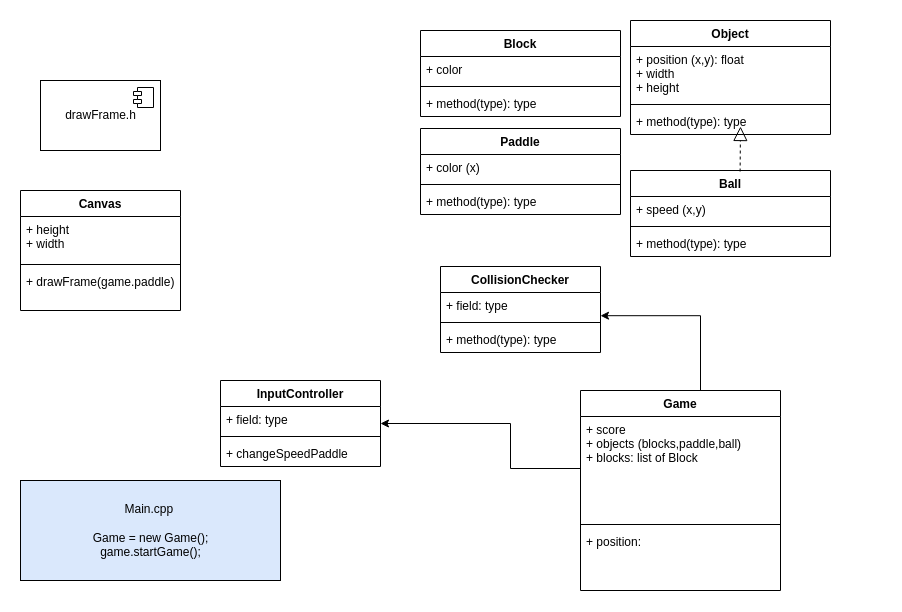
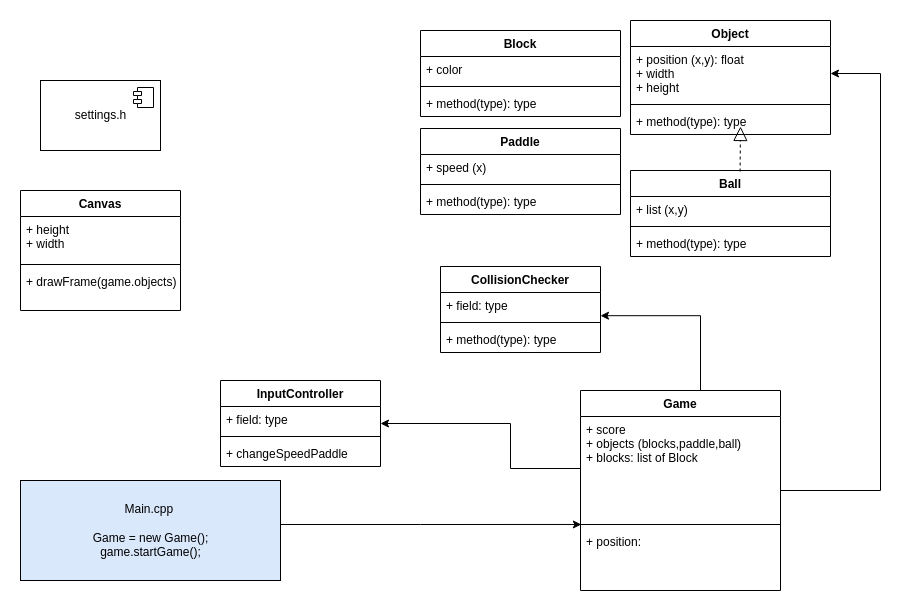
  <mxCell id="0" />
  <mxCell id="1" parent="0" />
  <mxCell id="2" value="Object" style="swimlane;fontStyle=1;align=center;verticalAlign=top;childLayout=stackLayout;horizontal=1;startSize=26;horizontalStack=0;resizeParent=1;resizeParentMax=0;resizeLast=0;collapsible=1;marginBottom=0;" vertex="1" parent="1"><mxGeometry x="630" y="20" width="200" height="114" as="geometry" /></mxCell>
  <mxCell id="3" value="+ position (x,y): float&#10;+ width &#10;+ height " style="text;strokeColor=none;fillColor=none;align=left;verticalAlign=top;spacingLeft=4;spacingRight=4;overflow=hidden;rotatable=0;points=[[0,0.5],[1,0.5]];portConstraint=eastwest;" vertex="1" parent="2"><mxGeometry y="26" width="200" height="54" as="geometry" /></mxCell>
  <mxCell id="4" value="" style="line;strokeWidth=1;fillColor=none;align=left;verticalAlign=middle;spacingTop=-1;spacingLeft=3;spacingRight=3;rotatable=0;labelPosition=right;points=[];portConstraint=eastwest;" vertex="1" parent="2"><mxGeometry y="80" width="200" height="8" as="geometry" /></mxCell>
  <mxCell id="5" value="+ method(type): type" style="text;strokeColor=none;fillColor=none;align=left;verticalAlign=top;spacingLeft=4;spacingRight=4;overflow=hidden;rotatable=0;points=[[0,0.5],[1,0.5]];portConstraint=eastwest;" vertex="1" parent="2"><mxGeometry y="88" width="200" height="26" as="geometry" /></mxCell>
  <mxCell id="6" value="Canvas" style="swimlane;fontStyle=1;align=center;verticalAlign=top;childLayout=stackLayout;horizontal=1;startSize=26;horizontalStack=0;resizeParent=1;resizeParentMax=0;resizeLast=0;collapsible=1;marginBottom=0;" vertex="1" parent="1"><mxGeometry x="20" y="190" width="160" height="120" as="geometry" /></mxCell>
  <mxCell id="7" value="+ height&#10;+ width &#10;" style="text;strokeColor=none;fillColor=none;align=left;verticalAlign=top;spacingLeft=4;spacingRight=4;overflow=hidden;rotatable=0;points=[[0,0.5],[1,0.5]];portConstraint=eastwest;" vertex="1" parent="6"><mxGeometry y="26" width="160" height="44" as="geometry" /></mxCell>
  <mxCell id="8" value="" style="line;strokeWidth=1;fillColor=none;align=left;verticalAlign=middle;spacingTop=-1;spacingLeft=3;spacingRight=3;rotatable=0;labelPosition=right;points=[];portConstraint=eastwest;" vertex="1" parent="6"><mxGeometry y="70" width="160" height="8" as="geometry" /></mxCell>
- <mxCell id="9" value="+ drawFrame(game.paddle)" style="text;strokeColor=none;fillColor=none;align=left;verticalAlign=top;spacingLeft=4;spacingRight=4;overflow=hidden;rotatable=0;points=[[0,0.5],[1,0.5]];portConstraint=eastwest;" vertex="1" parent="6"><mxGeometry y="78" width="160" height="42" as="geometry" /></mxCell>
- <mxCell id="10" value="drawFrame.h" style="html=1;dropTarget=0;" vertex="1" parent="1"><mxGeometry x="40" y="80" width="120" height="70" as="geometry" /></mxCell>
+ <mxCell id="9" value="+ drawFrame(game.objects)" style="text;strokeColor=none;fillColor=none;align=left;verticalAlign=top;spacingLeft=4;spacingRight=4;overflow=hidden;rotatable=0;points=[[0,0.5],[1,0.5]];portConstraint=eastwest;" vertex="1" parent="6"><mxGeometry y="78" width="160" height="42" as="geometry" /></mxCell>
+ <mxCell id="10" value="settings.h" style="html=1;dropTarget=0;" vertex="1" parent="1"><mxGeometry x="40" y="80" width="120" height="70" as="geometry" /></mxCell>
  <mxCell id="11" value="" style="shape=module;jettyWidth=8;jettyHeight=4;" vertex="1" parent="10"><mxGeometry x="1" width="20" height="20" relative="1" as="geometry"><mxPoint x="-27" y="7" as="offset" /></mxGeometry></mxCell>
+ <mxCell id="12" style="edgeStyle=orthogonalEdgeStyle;rounded=0;orthogonalLoop=1;jettySize=auto;html=1;entryX=1;entryY=0.5;entryDx=0;entryDy=0;" edge="1" parent="1" source="14" target="3"><mxGeometry relative="1" as="geometry"><Array as="points"><mxPoint x="880" y="490" /><mxPoint x="880" y="73" /></Array></mxGeometry></mxCell>
  <mxCell id="13" style="edgeStyle=orthogonalEdgeStyle;rounded=0;orthogonalLoop=1;jettySize=auto;html=1;entryX=1;entryY=0.892;entryDx=0;entryDy=0;entryPerimeter=0;" edge="1" parent="1" source="14" target="38"><mxGeometry relative="1" as="geometry"><Array as="points"><mxPoint x="700" y="315" /></Array></mxGeometry></mxCell>
  <mxCell id="14" value="Game" style="swimlane;fontStyle=1;align=center;verticalAlign=top;childLayout=stackLayout;horizontal=1;startSize=26;horizontalStack=0;resizeParent=1;resizeParentMax=0;resizeLast=0;collapsible=1;marginBottom=0;" vertex="1" parent="1"><mxGeometry x="580" y="390" width="200" height="200" as="geometry" /></mxCell>
  <mxCell id="15" value="+ score&#10;+ objects (blocks,paddle,ball)&#10;+ blocks: list of Block " style="text;strokeColor=none;fillColor=none;align=left;verticalAlign=top;spacingLeft=4;spacingRight=4;overflow=hidden;rotatable=0;points=[[0,0.5],[1,0.5]];portConstraint=eastwest;" vertex="1" parent="14"><mxGeometry y="26" width="200" height="104" as="geometry" /></mxCell>
  <mxCell id="16" value="" style="line;strokeWidth=1;fillColor=none;align=left;verticalAlign=middle;spacingTop=-1;spacingLeft=3;spacingRight=3;rotatable=0;labelPosition=right;points=[];portConstraint=eastwest;" vertex="1" parent="14"><mxGeometry y="130" width="200" height="8" as="geometry" /></mxCell>
  <mxCell id="17" value="+ position:&#10;" style="text;strokeColor=none;fillColor=none;align=left;verticalAlign=top;spacingLeft=4;spacingRight=4;overflow=hidden;rotatable=0;points=[[0,0.5],[1,0.5]];portConstraint=eastwest;" vertex="1" parent="14"><mxGeometry y="138" width="200" height="62" as="geometry" /></mxCell>
  <mxCell id="18" value="Ball" style="swimlane;fontStyle=1;align=center;verticalAlign=top;childLayout=stackLayout;horizontal=1;startSize=26;horizontalStack=0;resizeParent=1;resizeParentMax=0;resizeLast=0;collapsible=1;marginBottom=0;" vertex="1" parent="1"><mxGeometry x="630" y="170" width="200" height="86" as="geometry" /></mxCell>
- <mxCell id="19" value="+ speed (x,y)" style="text;strokeColor=none;fillColor=none;align=left;verticalAlign=top;spacingLeft=4;spacingRight=4;overflow=hidden;rotatable=0;points=[[0,0.5],[1,0.5]];portConstraint=eastwest;" vertex="1" parent="18"><mxGeometry y="26" width="200" height="26" as="geometry" /></mxCell>
+ <mxCell id="19" value="+ list (x,y)" style="text;strokeColor=none;fillColor=none;align=left;verticalAlign=top;spacingLeft=4;spacingRight=4;overflow=hidden;rotatable=0;points=[[0,0.5],[1,0.5]];portConstraint=eastwest;" vertex="1" parent="18"><mxGeometry y="26" width="200" height="26" as="geometry" /></mxCell>
  <mxCell id="20" value="" style="line;strokeWidth=1;fillColor=none;align=left;verticalAlign=middle;spacingTop=-1;spacingLeft=3;spacingRight=3;rotatable=0;labelPosition=right;points=[];portConstraint=eastwest;" vertex="1" parent="18"><mxGeometry y="52" width="200" height="8" as="geometry" /></mxCell>
  <mxCell id="21" value="+ method(type): type" style="text;strokeColor=none;fillColor=none;align=left;verticalAlign=top;spacingLeft=4;spacingRight=4;overflow=hidden;rotatable=0;points=[[0,0.5],[1,0.5]];portConstraint=eastwest;" vertex="1" parent="18"><mxGeometry y="60" width="200" height="26" as="geometry" /></mxCell>
  <mxCell id="22" value="" style="endArrow=block;dashed=1;endFill=0;endSize=12;html=1;exitX=0.548;exitY=0.012;exitDx=0;exitDy=0;exitPerimeter=0;" edge="1" parent="1" source="18"><mxGeometry width="160" relative="1" as="geometry"><mxPoint x="580" y="126" as="sourcePoint" /><mxPoint x="740" y="126" as="targetPoint" /></mxGeometry></mxCell>
  <mxCell id="23" value="Paddle" style="swimlane;fontStyle=1;align=center;verticalAlign=top;childLayout=stackLayout;horizontal=1;startSize=26;horizontalStack=0;resizeParent=1;resizeParentMax=0;resizeLast=0;collapsible=1;marginBottom=0;" vertex="1" parent="1"><mxGeometry x="420" y="128" width="200" height="86" as="geometry" /></mxCell>
- <mxCell id="24" value="+ color (x)" style="text;strokeColor=none;fillColor=none;align=left;verticalAlign=top;spacingLeft=4;spacingRight=4;overflow=hidden;rotatable=0;points=[[0,0.5],[1,0.5]];portConstraint=eastwest;" vertex="1" parent="23"><mxGeometry y="26" width="200" height="26" as="geometry" /></mxCell>
+ <mxCell id="24" value="+ speed (x)" style="text;strokeColor=none;fillColor=none;align=left;verticalAlign=top;spacingLeft=4;spacingRight=4;overflow=hidden;rotatable=0;points=[[0,0.5],[1,0.5]];portConstraint=eastwest;" vertex="1" parent="23"><mxGeometry y="26" width="200" height="26" as="geometry" /></mxCell>
  <mxCell id="25" value="" style="line;strokeWidth=1;fillColor=none;align=left;verticalAlign=middle;spacingTop=-1;spacingLeft=3;spacingRight=3;rotatable=0;labelPosition=right;points=[];portConstraint=eastwest;" vertex="1" parent="23"><mxGeometry y="52" width="200" height="8" as="geometry" /></mxCell>
  <mxCell id="26" value="+ method(type): type" style="text;strokeColor=none;fillColor=none;align=left;verticalAlign=top;spacingLeft=4;spacingRight=4;overflow=hidden;rotatable=0;points=[[0,0.5],[1,0.5]];portConstraint=eastwest;" vertex="1" parent="23"><mxGeometry y="60" width="200" height="26" as="geometry" /></mxCell>
  <mxCell id="27" value="Block" style="swimlane;fontStyle=1;align=center;verticalAlign=top;childLayout=stackLayout;horizontal=1;startSize=26;horizontalStack=0;resizeParent=1;resizeParentMax=0;resizeLast=0;collapsible=1;marginBottom=0;" vertex="1" parent="1"><mxGeometry x="420" y="30" width="200" height="86" as="geometry" /></mxCell>
  <mxCell id="28" value="+ color " style="text;strokeColor=none;fillColor=none;align=left;verticalAlign=top;spacingLeft=4;spacingRight=4;overflow=hidden;rotatable=0;points=[[0,0.5],[1,0.5]];portConstraint=eastwest;" vertex="1" parent="27"><mxGeometry y="26" width="200" height="26" as="geometry" /></mxCell>
  <mxCell id="29" value="" style="line;strokeWidth=1;fillColor=none;align=left;verticalAlign=middle;spacingTop=-1;spacingLeft=3;spacingRight=3;rotatable=0;labelPosition=right;points=[];portConstraint=eastwest;" vertex="1" parent="27"><mxGeometry y="52" width="200" height="8" as="geometry" /></mxCell>
  <mxCell id="30" value="+ method(type): type" style="text;strokeColor=none;fillColor=none;align=left;verticalAlign=top;spacingLeft=4;spacingRight=4;overflow=hidden;rotatable=0;points=[[0,0.5],[1,0.5]];portConstraint=eastwest;" vertex="1" parent="27"><mxGeometry y="60" width="200" height="26" as="geometry" /></mxCell>
+ <mxCell id="31" style="edgeStyle=orthogonalEdgeStyle;rounded=0;orthogonalLoop=1;jettySize=auto;html=1;entryX=0.004;entryY=-0.065;entryDx=0;entryDy=0;entryPerimeter=0;" edge="1" parent="1" source="32" target="17"><mxGeometry relative="1" as="geometry"><mxPoint x="470" y="520" as="targetPoint" /><Array as="points"><mxPoint x="420" y="524" /><mxPoint x="420" y="524" /></Array></mxGeometry></mxCell>
  <mxCell id="32" value="Main.cpp&amp;nbsp;&lt;br&gt;&lt;br&gt;Game = new Game();&lt;br&gt;game.startGame();" style="html=1;fillColor=#dae8fc;" vertex="1" parent="1"><mxGeometry x="20" y="480" width="260" height="100" as="geometry" /></mxCell>
  <mxCell id="33" value="InputController" style="swimlane;fontStyle=1;align=center;verticalAlign=top;childLayout=stackLayout;horizontal=1;startSize=26;horizontalStack=0;resizeParent=1;resizeParentMax=0;resizeLast=0;collapsible=1;marginBottom=0;" vertex="1" parent="1"><mxGeometry x="220" y="380" width="160" height="86" as="geometry" /></mxCell>
  <mxCell id="34" value="+ field: type" style="text;strokeColor=none;fillColor=none;align=left;verticalAlign=top;spacingLeft=4;spacingRight=4;overflow=hidden;rotatable=0;points=[[0,0.5],[1,0.5]];portConstraint=eastwest;" vertex="1" parent="33"><mxGeometry y="26" width="160" height="26" as="geometry" /></mxCell>
  <mxCell id="35" value="" style="line;strokeWidth=1;fillColor=none;align=left;verticalAlign=middle;spacingTop=-1;spacingLeft=3;spacingRight=3;rotatable=0;labelPosition=right;points=[];portConstraint=eastwest;" vertex="1" parent="33"><mxGeometry y="52" width="160" height="8" as="geometry" /></mxCell>
  <mxCell id="36" value="+ changeSpeedPaddle" style="text;strokeColor=none;fillColor=none;align=left;verticalAlign=top;spacingLeft=4;spacingRight=4;overflow=hidden;rotatable=0;points=[[0,0.5],[1,0.5]];portConstraint=eastwest;" vertex="1" parent="33"><mxGeometry y="60" width="160" height="26" as="geometry" /></mxCell>
  <mxCell id="37" value="CollisionChecker" style="swimlane;fontStyle=1;align=center;verticalAlign=top;childLayout=stackLayout;horizontal=1;startSize=26;horizontalStack=0;resizeParent=1;resizeParentMax=0;resizeLast=0;collapsible=1;marginBottom=0;" vertex="1" parent="1"><mxGeometry x="440" y="266" width="160" height="86" as="geometry" /></mxCell>
  <mxCell id="38" value="+ field: type" style="text;strokeColor=none;fillColor=none;align=left;verticalAlign=top;spacingLeft=4;spacingRight=4;overflow=hidden;rotatable=0;points=[[0,0.5],[1,0.5]];portConstraint=eastwest;" vertex="1" parent="37"><mxGeometry y="26" width="160" height="26" as="geometry" /></mxCell>
  <mxCell id="39" value="" style="line;strokeWidth=1;fillColor=none;align=left;verticalAlign=middle;spacingTop=-1;spacingLeft=3;spacingRight=3;rotatable=0;labelPosition=right;points=[];portConstraint=eastwest;" vertex="1" parent="37"><mxGeometry y="52" width="160" height="8" as="geometry" /></mxCell>
  <mxCell id="40" value="+ method(type): type" style="text;strokeColor=none;fillColor=none;align=left;verticalAlign=top;spacingLeft=4;spacingRight=4;overflow=hidden;rotatable=0;points=[[0,0.5],[1,0.5]];portConstraint=eastwest;" vertex="1" parent="37"><mxGeometry y="60" width="160" height="26" as="geometry" /></mxCell>
  <mxCell id="41" style="edgeStyle=orthogonalEdgeStyle;rounded=0;orthogonalLoop=1;jettySize=auto;html=1;entryX=1;entryY=0.5;entryDx=0;entryDy=0;" edge="1" parent="1" source="15" target="33"><mxGeometry relative="1" as="geometry"><Array as="points"><mxPoint x="510" y="468" /><mxPoint x="510" y="423" /></Array></mxGeometry></mxCell>
